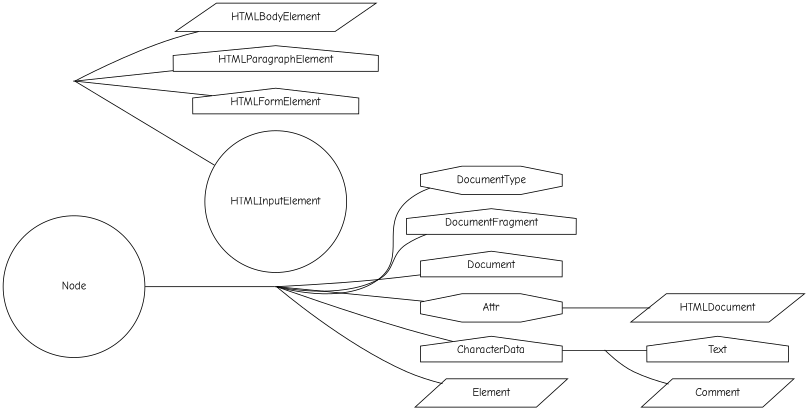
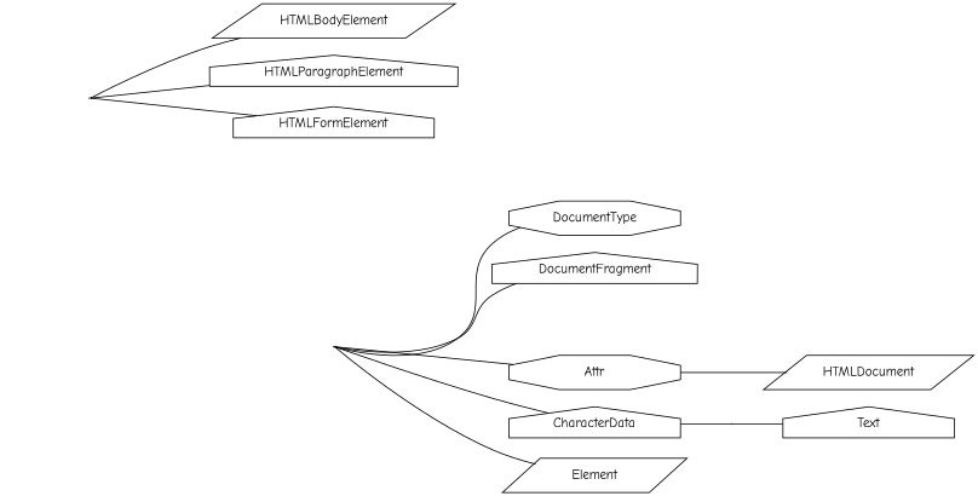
  graph {
    concentrate=true
    fontname="Comic Neue"
    rankdir=LR
    node [fontname="Comic Neue" shape=house]
    edge [dir=none fontname="Comic Neue"]
    DocumentType [shape=octagon width=2.5]
    DocumentFragment [width=2.5]
-   Document [width=2.5]
    Attr [shape=octagon width=2.5]
    CharacterData [width=2.5]
    Element [shape=parallelogram width=2.5]
    Text [width=2.5]
-   Comment [shape=parallelogram width=2.5]
    HTMLDocument [shape=parallelogram width=2.5]
    characterdatapoint [height=0.01 shape=point width=0.01]
-   n11 [label="Node" shape=circle width=2.5]
    nodepoint [height=0.01 shape=point width=0.01]
    htmlelementpoint [height=0.01 shape=point width=0.01]
    HTMLBodyElement [shape=parallelogram width=2.5]
    HTMLParagraphElement [width=2.5]
    HTMLFormElement [width=2.5]
-   HTMLInputElement [shape=circle width=2.5]
    subgraph sub_1 {
      rank=same
      DocumentType
      DocumentFragment
-     Document
      Attr
      CharacterData
      Element
    }
    subgraph sub_2 {
      rank=same
      Text
-     Comment
      HTMLDocument
    }
    subgraph sub_3 {
      rank=same
    }
    Attr -- HTMLDocument
    CharacterData -- characterdatapoint
    characterdatapoint -- Text
-   characterdatapoint -- Comment
-   n11 -- nodepoint
    nodepoint -- DocumentType
    nodepoint -- DocumentFragment
-   nodepoint -- Document
    nodepoint -- Attr
    nodepoint -- CharacterData
    nodepoint -- Element
    htmlelementpoint -- HTMLBodyElement
    htmlelementpoint -- HTMLParagraphElement
    htmlelementpoint -- HTMLFormElement
-   htmlelementpoint -- HTMLInputElement
  }
